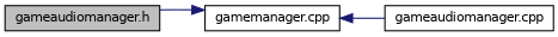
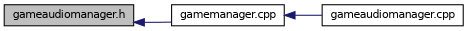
  digraph {
    rankdir=LR
    node [color=black fillcolor=white fontname=Helvetica fontsize=10 shape=record style=filled]
    edge [color=midnightblue dir=back fontname=Helvetica fontsize=10 labelfontname=Helvetica labelfontsize=10 style=solid]
    n1 [fillcolor=grey75 fontcolor=black height=0.2 label="gameaudiomanager.h" width=0.4]
    n2 [height=0.2 label="gamemanager.cpp" width=0.4]
    n3 [height=0.2 label="gameaudiomanager.cpp" width=0.4]
-   n2 -> n1
+   n1 -> n2
    n2 -> n3
  }
